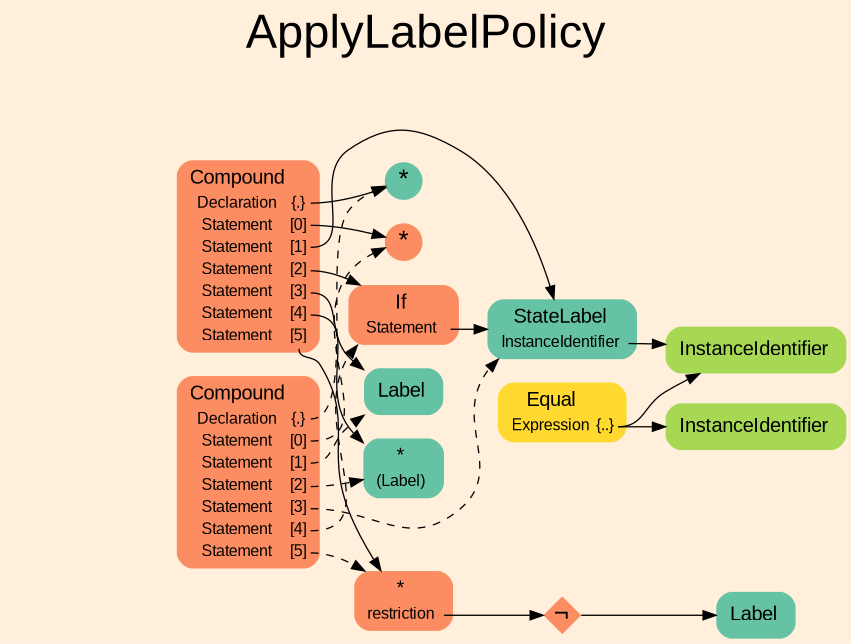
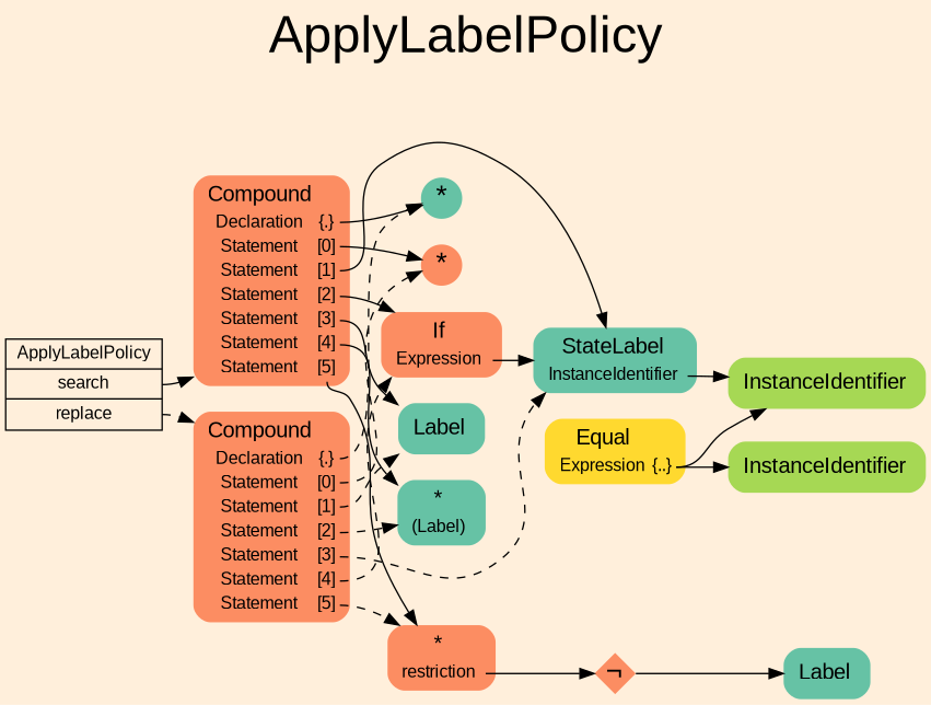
  digraph {
    bgcolor=antiquewhite1
    color=black
    fontcolor=black
    fontname=Arial
    fontsize=36
    label=ApplyLabelPolicy
    labelloc=t
    rankdir=LR
    ranksep=0.3
    node [fillcolor="/set28/2" fontname=Arial fontsize=12 shape=plaintext style="rounded,filled"]
    edge [color=black fontcolor=black fontname=Arial tailport=port0]
+   n1 [color=black fillcolor=antiquewhite1 fontcolor=black label="<fixed> ApplyLabelPolicy | <port0> search | <port1> replace" shape=record style=filled]
    n2 [label=<<TABLE BORDER="0" CELLBORDER="0" CELLSPACING="0">      <TR><TD><FONT POINT-SIZE="15.0">Compound</FONT></TD><TD></TD></TR>      <TR><TD>Declaration</TD><TD PORT="port0">{.}</TD></TR>      <TR><TD>Statement</TD><TD PORT="port1">[0]</TD></TR>      <TR><TD>Statement</TD><TD PORT="port2">[1]</TD></TR>      <TR><TD>Statement</TD><TD PORT="port3">[2]</TD></TR>      <TR><TD>Statement</TD><TD PORT="port4">[3]</TD></TR>      <TR><TD>Statement</TD><TD PORT="port5">[4]</TD></TR>      <TR><TD>Statement</TD><TD PORT="port6">[5]</TD></TR>     </TABLE>>]
    n3 [label=<<TABLE BORDER="0" CELLBORDER="0" CELLSPACING="0">      <TR><TD><FONT POINT-SIZE="15.0">Compound</FONT></TD><TD></TD></TR>      <TR><TD>Declaration</TD><TD PORT="port0">{.}</TD></TR>      <TR><TD>Statement</TD><TD PORT="port1">[0]</TD></TR>      <TR><TD>Statement</TD><TD PORT="port2">[1]</TD></TR>      <TR><TD>Statement</TD><TD PORT="port3">[2]</TD></TR>      <TR><TD>Statement</TD><TD PORT="port4">[3]</TD></TR>      <TR><TD>Statement</TD><TD PORT="port5">[4]</TD></TR>      <TR><TD>Statement</TD><TD PORT="port6">[5]</TD></TR>     </TABLE>>]
    n4 [fillcolor="/set28/1" fixedsize=true fontsize=20 height=0.4 label=<*> penwidth=0.0 shape=circle style=filled width=0.4]
    n5 [fixedsize=true fontsize=20 height=0.4 label=<*> penwidth=0.0 shape=circle style=filled width=0.4]
    n6 [fillcolor="/set28/1" label=<<TABLE BORDER="0" CELLBORDER="0" CELLSPACING="0">      <TR><TD><FONT POINT-SIZE="15.0">StateLabel</FONT></TD><TD></TD></TR>      <TR><TD>InstanceIdentifier</TD><TD PORT="port0"></TD></TR>     </TABLE>>]
-   n7 [label=<<TABLE BORDER="0" CELLBORDER="0" CELLSPACING="0">      <TR><TD><FONT POINT-SIZE="15.0">If</FONT></TD><TD></TD></TR>      <TR><TD>Statement</TD><TD PORT="port0"></TD></TR>     </TABLE>>]
+   n7 [label=<<TABLE BORDER="0" CELLBORDER="0" CELLSPACING="0">      <TR><TD><FONT POINT-SIZE="15.0">If</FONT></TD><TD></TD></TR>      <TR><TD>Expression</TD><TD PORT="port0"></TD></TR>     </TABLE>>]
    n8 [fillcolor="/set28/1" label=<<TABLE BORDER="0" CELLBORDER="0" CELLSPACING="0">      <TR><TD><FONT POINT-SIZE="15.0">Label</FONT></TD><TD></TD></TR>     </TABLE>>]
    n9 [fillcolor="/set28/1" label=<<TABLE BORDER="0" CELLBORDER="0" CELLSPACING="0">      <TR><TD><FONT POINT-SIZE="15.0">*</FONT></TD><TD></TD></TR>      <TR><TD>(Label)</TD><TD PORT="port0"></TD></TR>     </TABLE>>]
    n10 [label=<<TABLE BORDER="0" CELLBORDER="0" CELLSPACING="0">      <TR><TD><FONT POINT-SIZE="15.0">*</FONT></TD><TD></TD></TR>      <TR><TD>restriction</TD><TD PORT="port0"></TD></TR>     </TABLE>>]
    n11 [fillcolor="/set28/5" label=<<TABLE BORDER="0" CELLBORDER="0" CELLSPACING="0">      <TR><TD><FONT POINT-SIZE="15.0">InstanceIdentifier</FONT></TD><TD></TD></TR>     </TABLE>>]
    n12 [fixedsize=true fontsize=20 height=0.4 label=<¬> penwidth=0.0 shape=diamond style=filled width=0.4]
    n13 [fillcolor="/set28/6" label=<<TABLE BORDER="0" CELLBORDER="0" CELLSPACING="0">      <TR><TD><FONT POINT-SIZE="15.0">Equal</FONT></TD><TD></TD></TR>      <TR><TD>Expression</TD><TD PORT="port0">{..}</TD></TR>     </TABLE>>]
    n14 [fillcolor="/set28/5" label=<<TABLE BORDER="0" CELLBORDER="0" CELLSPACING="0">      <TR><TD><FONT POINT-SIZE="15.0">InstanceIdentifier</FONT></TD><TD></TD></TR>     </TABLE>>]
    n15 [fillcolor="/set28/1" label=<<TABLE BORDER="0" CELLBORDER="0" CELLSPACING="0">      <TR><TD><FONT POINT-SIZE="15.0">Label</FONT></TD><TD></TD></TR>     </TABLE>>]
+   n1 -> n2
+   n1 -> n3 [style=dashed tailport=port1]
    n2 -> n4
    n2 -> n5 [tailport=port1]
    n2 -> n6 [tailport=port2]
    n2 -> n7 [tailport=port3]
    n2 -> n8 [tailport=port4]
    n2 -> n9 [tailport=port5]
    n2 -> n10 [tailport=port6]
    n3 -> n4 [style=dashed]
    n3 -> n5 [style=dashed tailport=port1]
    n3 -> n6 [style=dashed tailport=port4]
    n3 -> n7 [style=dashed tailport=port5]
    n3 -> n8 [style=dashed tailport=port2]
    n3 -> n9 [style=dashed tailport=port3]
    n3 -> n10 [style=dashed tailport=port6]
    n6 -> n11
    n7 -> n6
    n10 -> n12
    n12 -> n15
    n13 -> n11
    n13 -> n14
  }
